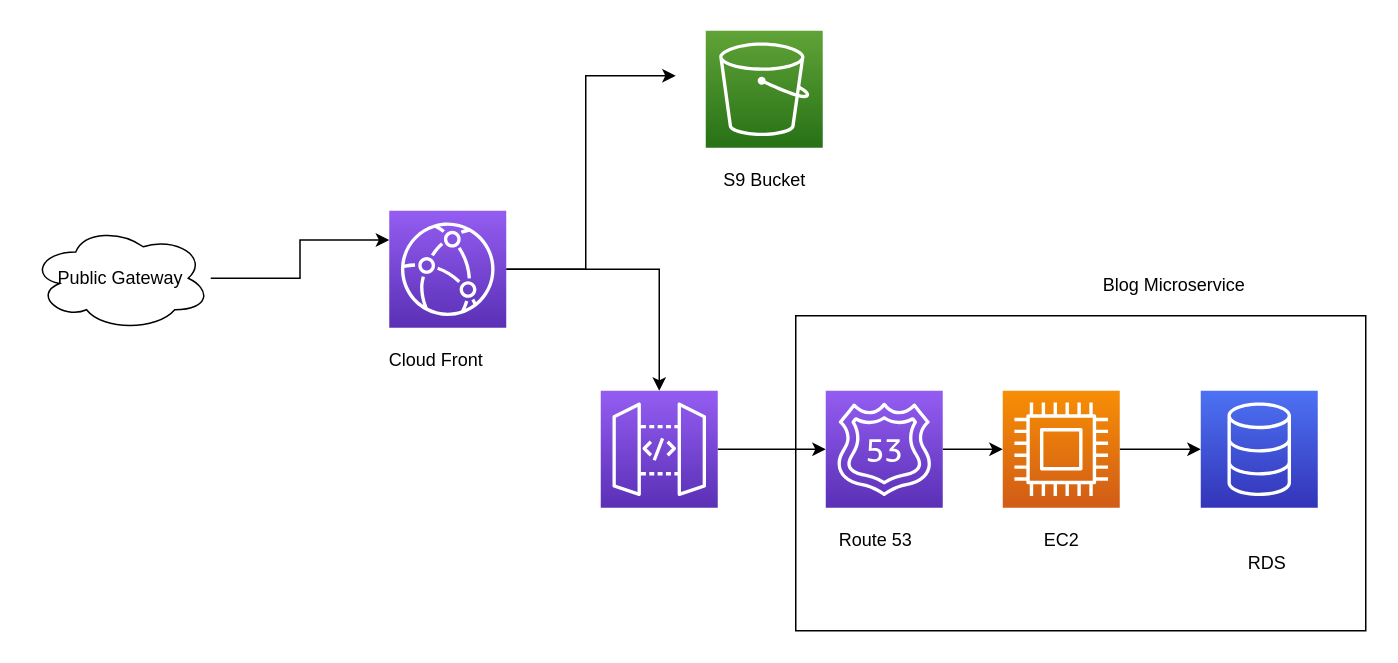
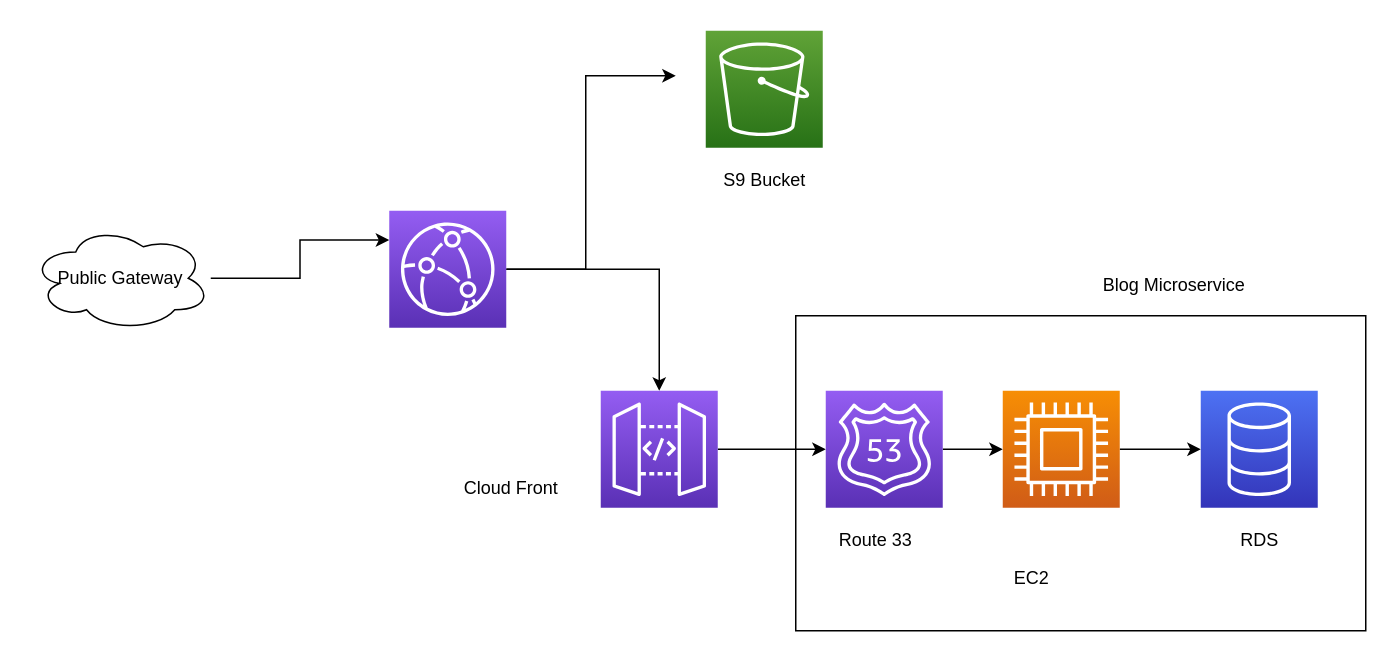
  <mxCell id="0" />
  <mxCell id="1" parent="0" />
  <mxCell id="2" style="edgeStyle=orthogonalEdgeStyle;rounded=0;orthogonalLoop=1;jettySize=auto;html=1;entryX=0;entryY=0.25;entryDx=0;entryDy=0;entryPerimeter=0;" edge="1" parent="1" source="3" target="6"><mxGeometry relative="1" as="geometry" /></mxCell>
  <mxCell id="3" value="Public Gateway" style="ellipse;shape=cloud;whiteSpace=wrap;html=1;" vertex="1" parent="1"><mxGeometry x="20" y="150" width="120" height="70" as="geometry" /></mxCell>
  <mxCell id="4" style="edgeStyle=orthogonalEdgeStyle;rounded=0;orthogonalLoop=1;jettySize=auto;html=1;" edge="1" parent="1" source="6" target="9"><mxGeometry relative="1" as="geometry"><mxPoint x="360" y="310" as="targetPoint" /></mxGeometry></mxCell>
  <mxCell id="5" style="edgeStyle=orthogonalEdgeStyle;rounded=0;orthogonalLoop=1;jettySize=auto;html=1;" edge="1" parent="1" source="6"><mxGeometry relative="1" as="geometry"><mxPoint x="450" y="50" as="targetPoint" /><Array as="points"><mxPoint x="390" y="179" /></Array></mxGeometry></mxCell>
  <mxCell id="6" value="" style="sketch=0;points=[[0,0,0],[0.25,0,0],[0.5,0,0],[0.75,0,0],[1,0,0],[0,1,0],[0.25,1,0],[0.5,1,0],[0.75,1,0],[1,1,0],[0,0.25,0],[0,0.5,0],[0,0.75,0],[1,0.25,0],[1,0.5,0],[1,0.75,0]];outlineConnect=0;fontColor=#232F3E;gradientColor=#945DF2;gradientDirection=north;fillColor=#5A30B5;strokeColor=#ffffff;dashed=0;verticalLabelPosition=bottom;verticalAlign=top;align=center;html=1;fontSize=12;fontStyle=0;aspect=fixed;shape=mxgraph.aws4.resourceIcon;resIcon=mxgraph.aws4.cloudfront;" vertex="1" parent="1"><mxGeometry x="259" y="140" width="78" height="78" as="geometry" /></mxCell>
- <mxCell id="7" value="Cloud Front" style="text;html=1;align=center;verticalAlign=middle;resizable=0;points=[];autosize=1;strokeColor=none;fillColor=none;" vertex="1" parent="1"><mxGeometry x="250" y="230" width="80" height="20" as="geometry" /></mxCell>
+ <mxCell id="7" value="Cloud Front" style="text;html=1;align=center;verticalAlign=middle;resizable=0;points=[];autosize=1;strokeColor=none;fillColor=none;" vertex="1" parent="1"><mxGeometry x="300" y="315" width="80" height="20" as="geometry" /></mxCell>
  <mxCell id="8" style="edgeStyle=orthogonalEdgeStyle;rounded=0;orthogonalLoop=1;jettySize=auto;html=1;entryX=0;entryY=0.5;entryDx=0;entryDy=0;entryPerimeter=0;" edge="1" parent="1" source="9" target="13"><mxGeometry relative="1" as="geometry" /></mxCell>
  <mxCell id="9" value="" style="sketch=0;points=[[0,0,0],[0.25,0,0],[0.5,0,0],[0.75,0,0],[1,0,0],[0,1,0],[0.25,1,0],[0.5,1,0],[0.75,1,0],[1,1,0],[0,0.25,0],[0,0.5,0],[0,0.75,0],[1,0.25,0],[1,0.5,0],[1,0.75,0]];outlineConnect=0;fontColor=#232F3E;gradientColor=#945DF2;gradientDirection=north;fillColor=#5A30B5;strokeColor=#ffffff;dashed=0;verticalLabelPosition=bottom;verticalAlign=top;align=center;html=1;fontSize=12;fontStyle=0;aspect=fixed;shape=mxgraph.aws4.resourceIcon;resIcon=mxgraph.aws4.api_gateway;" vertex="1" parent="1"><mxGeometry x="400" y="260" width="78" height="78" as="geometry" /></mxCell>
  <mxCell id="10" value="" style="sketch=0;points=[[0,0,0],[0.25,0,0],[0.5,0,0],[0.75,0,0],[1,0,0],[0,1,0],[0.25,1,0],[0.5,1,0],[0.75,1,0],[1,1,0],[0,0.25,0],[0,0.5,0],[0,0.75,0],[1,0.25,0],[1,0.5,0],[1,0.75,0]];outlineConnect=0;fontColor=#232F3E;gradientColor=#60A337;gradientDirection=north;fillColor=#277116;strokeColor=#ffffff;dashed=0;verticalLabelPosition=bottom;verticalAlign=top;align=center;html=1;fontSize=12;fontStyle=0;aspect=fixed;shape=mxgraph.aws4.resourceIcon;resIcon=mxgraph.aws4.s3;" vertex="1" parent="1"><mxGeometry x="470" y="20" width="78" height="78" as="geometry" /></mxCell>
  <mxCell id="11" value="S9 Bucket" style="text;html=1;align=center;verticalAlign=middle;resizable=0;points=[];autosize=1;strokeColor=none;fillColor=none;" vertex="1" parent="1"><mxGeometry x="474" y="110" width="70" height="20" as="geometry" /></mxCell>
  <mxCell id="12" style="edgeStyle=orthogonalEdgeStyle;rounded=0;orthogonalLoop=1;jettySize=auto;html=1;entryX=0;entryY=0.5;entryDx=0;entryDy=0;entryPerimeter=0;" edge="1" parent="1" source="13" target="16"><mxGeometry relative="1" as="geometry" /></mxCell>
  <mxCell id="13" value="" style="sketch=0;points=[[0,0,0],[0.25,0,0],[0.5,0,0],[0.75,0,0],[1,0,0],[0,1,0],[0.25,1,0],[0.5,1,0],[0.75,1,0],[1,1,0],[0,0.25,0],[0,0.5,0],[0,0.75,0],[1,0.25,0],[1,0.5,0],[1,0.75,0]];outlineConnect=0;fontColor=#232F3E;gradientColor=#945DF2;gradientDirection=north;fillColor=#5A30B5;strokeColor=#ffffff;dashed=0;verticalLabelPosition=bottom;verticalAlign=top;align=center;html=1;fontSize=12;fontStyle=0;aspect=fixed;shape=mxgraph.aws4.resourceIcon;resIcon=mxgraph.aws4.route_53;" vertex="1" parent="1"><mxGeometry x="550" y="260" width="78" height="78" as="geometry" /></mxCell>
- <mxCell id="14" value="Route 53&lt;br&gt;" style="text;html=1;align=center;verticalAlign=middle;resizable=0;points=[];autosize=1;strokeColor=none;fillColor=none;" vertex="1" parent="1"><mxGeometry x="553" y="350" width="60" height="20" as="geometry" /></mxCell>
+ <mxCell id="14" value="Route 33&lt;br&gt;" style="text;html=1;align=center;verticalAlign=middle;resizable=0;points=[];autosize=1;strokeColor=none;fillColor=none;" vertex="1" parent="1"><mxGeometry x="553" y="350" width="60" height="20" as="geometry" /></mxCell>
  <mxCell id="15" style="edgeStyle=orthogonalEdgeStyle;rounded=0;orthogonalLoop=1;jettySize=auto;html=1;" edge="1" parent="1" source="16"><mxGeometry relative="1" as="geometry"><mxPoint x="800" y="299" as="targetPoint" /></mxGeometry></mxCell>
  <mxCell id="16" value="" style="sketch=0;points=[[0,0,0],[0.25,0,0],[0.5,0,0],[0.75,0,0],[1,0,0],[0,1,0],[0.25,1,0],[0.5,1,0],[0.75,1,0],[1,1,0],[0,0.25,0],[0,0.5,0],[0,0.75,0],[1,0.25,0],[1,0.5,0],[1,0.75,0]];outlineConnect=0;fontColor=#232F3E;gradientColor=#F78E04;gradientDirection=north;fillColor=#D05C17;strokeColor=#ffffff;dashed=0;verticalLabelPosition=bottom;verticalAlign=top;align=center;html=1;fontSize=12;fontStyle=0;aspect=fixed;shape=mxgraph.aws4.resourceIcon;resIcon=mxgraph.aws4.compute;" vertex="1" parent="1"><mxGeometry x="668" y="260" width="78" height="78" as="geometry" /></mxCell>
- <mxCell id="17" value="EC2" style="text;html=1;align=center;verticalAlign=middle;resizable=0;points=[];autosize=1;strokeColor=none;fillColor=none;" vertex="1" parent="1"><mxGeometry x="687" y="350" width="40" height="20" as="geometry" /></mxCell>
+ <mxCell id="17" value="EC2" style="text;html=1;align=center;verticalAlign=middle;resizable=0;points=[];autosize=1;strokeColor=none;fillColor=none;" vertex="1" parent="1"><mxGeometry x="667" y="375" width="40" height="20" as="geometry" /></mxCell>
  <mxCell id="18" value="" style="sketch=0;points=[[0,0,0],[0.25,0,0],[0.5,0,0],[0.75,0,0],[1,0,0],[0,1,0],[0.25,1,0],[0.5,1,0],[0.75,1,0],[1,1,0],[0,0.25,0],[0,0.5,0],[0,0.75,0],[1,0.25,0],[1,0.5,0],[1,0.75,0]];outlineConnect=0;fontColor=#232F3E;gradientColor=#4D72F3;gradientDirection=north;fillColor=#3334B9;strokeColor=#ffffff;dashed=0;verticalLabelPosition=bottom;verticalAlign=top;align=center;html=1;fontSize=12;fontStyle=0;aspect=fixed;shape=mxgraph.aws4.resourceIcon;resIcon=mxgraph.aws4.database;" vertex="1" parent="1"><mxGeometry x="800" y="260" width="78" height="78" as="geometry" /></mxCell>
- <mxCell id="19" value="RDS" style="text;html=1;align=center;verticalAlign=middle;resizable=0;points=[];autosize=1;strokeColor=none;fillColor=none;" vertex="1" parent="1"><mxGeometry x="824" y="365" width="40" height="20" as="geometry" /></mxCell>
+ <mxCell id="19" value="RDS" style="text;html=1;align=center;verticalAlign=middle;resizable=0;points=[];autosize=1;strokeColor=none;fillColor=none;" vertex="1" parent="1"><mxGeometry x="819" y="350" width="40" height="20" as="geometry" /></mxCell>
  <mxCell id="20" value="" style="whiteSpace=wrap;html=1;fillColor=none;" vertex="1" parent="1"><mxGeometry x="530" y="210" width="380" height="210" as="geometry" /></mxCell>
  <mxCell id="21" value="Blog Microservice" style="text;html=1;align=center;verticalAlign=middle;resizable=0;points=[];autosize=1;strokeColor=none;fillColor=none;" vertex="1" parent="1"><mxGeometry x="727" y="180" width="110" height="20" as="geometry" /></mxCell>
